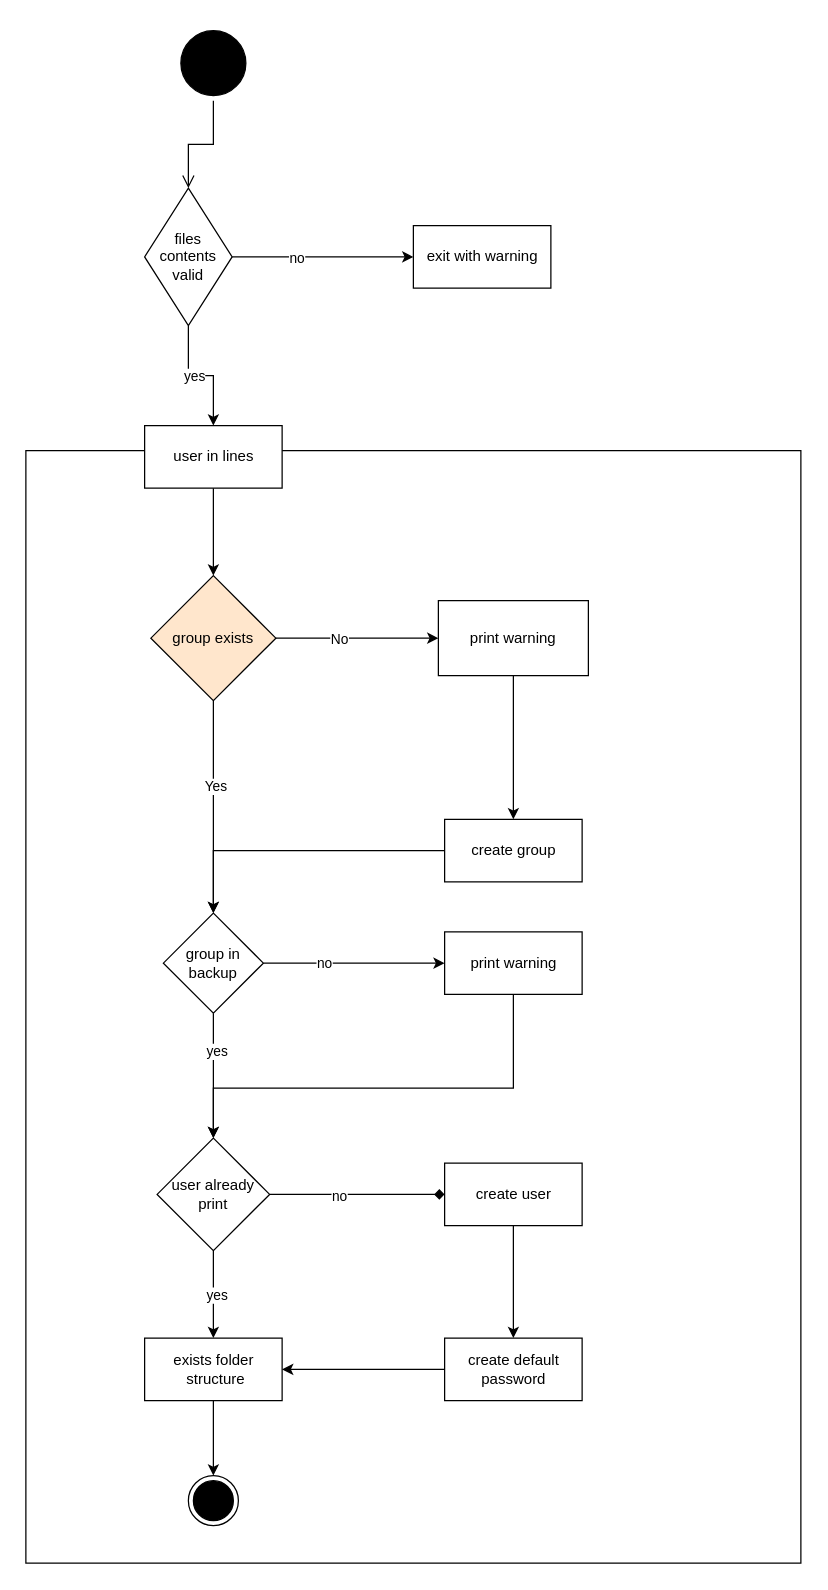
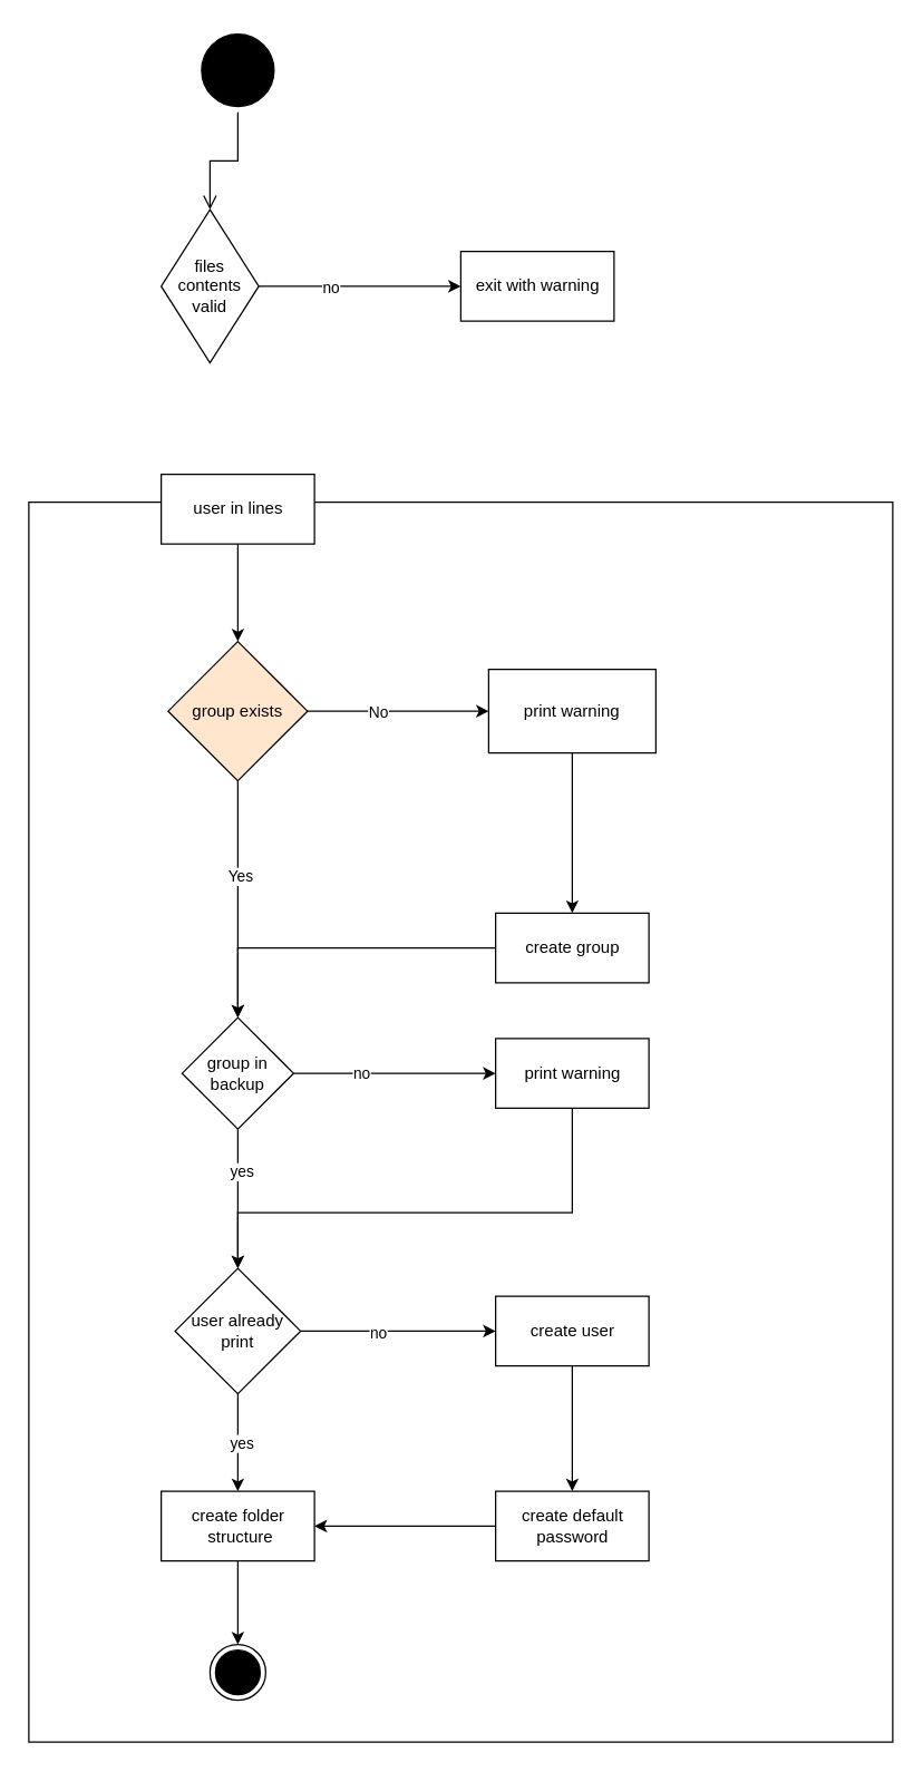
  <mxCell id="0" />
  <mxCell id="1" parent="0" />
  <mxCell id="2" value="" style="html=1;fillColor=none;strokeColor=default;" vertex="1" parent="1"><mxGeometry x="20" y="360" width="620" height="890" as="geometry" /></mxCell>
  <mxCell id="3" style="edgeStyle=orthogonalEdgeStyle;rounded=0;orthogonalLoop=1;jettySize=auto;html=1;" edge="1" parent="1" source="7" target="18"><mxGeometry relative="1" as="geometry"><mxPoint x="170" y="740" as="targetPoint" /></mxGeometry></mxCell>
  <mxCell id="4" value="Yes" style="edgeLabel;html=1;align=center;verticalAlign=middle;resizable=0;points=[];" vertex="1" connectable="0" parent="3"><mxGeometry x="-0.2" y="1" relative="1" as="geometry"><mxPoint as="offset" /></mxGeometry></mxCell>
  <mxCell id="5" style="edgeStyle=orthogonalEdgeStyle;rounded=0;orthogonalLoop=1;jettySize=auto;html=1;" edge="1" parent="1" source="7" target="9"><mxGeometry relative="1" as="geometry"><mxPoint x="320" y="510" as="targetPoint" /></mxGeometry></mxCell>
  <mxCell id="6" value="No" style="edgeLabel;html=1;align=center;verticalAlign=middle;resizable=0;points=[];" vertex="1" connectable="0" parent="5"><mxGeometry x="-0.23" relative="1" as="geometry"><mxPoint as="offset" /></mxGeometry></mxCell>
  <mxCell id="7" value="group exists" style="rhombus;whiteSpace=wrap;html=1;aspect=fixed;fillColor=#ffe6cc;" vertex="1" parent="1"><mxGeometry x="120" y="460" width="100" height="100" as="geometry" /></mxCell>
  <mxCell id="8" style="edgeStyle=orthogonalEdgeStyle;rounded=0;orthogonalLoop=1;jettySize=auto;html=1;" edge="1" parent="1" source="9" target="13"><mxGeometry relative="1" as="geometry"><mxPoint x="350" y="680" as="targetPoint" /><Array as="points"><mxPoint x="400" y="680" /></Array></mxGeometry></mxCell>
  <mxCell id="9" value="print warning" style="rounded=0;whiteSpace=wrap;html=1;" vertex="1" parent="1"><mxGeometry x="350" y="480" width="120" height="60" as="geometry" /></mxCell>
  <mxCell id="10" style="edgeStyle=orthogonalEdgeStyle;rounded=0;orthogonalLoop=1;jettySize=auto;html=1;entryX=0.5;entryY=0;entryDx=0;entryDy=0;" edge="1" parent="1" source="11" target="7"><mxGeometry relative="1" as="geometry" /></mxCell>
  <mxCell id="11" value="user in lines" style="html=1;" vertex="1" parent="1"><mxGeometry x="115" y="340" width="110" height="50" as="geometry" /></mxCell>
  <mxCell id="12" style="edgeStyle=orthogonalEdgeStyle;rounded=0;orthogonalLoop=1;jettySize=auto;html=1;entryX=0.5;entryY=0;entryDx=0;entryDy=0;" edge="1" parent="1" source="13" target="18"><mxGeometry relative="1" as="geometry"><mxPoint x="230" y="700" as="targetPoint" /></mxGeometry></mxCell>
  <mxCell id="13" value="create group" style="html=1;strokeColor=default;fillColor=none;" vertex="1" parent="1"><mxGeometry x="355" y="655" width="110" height="50" as="geometry" /></mxCell>
  <mxCell id="14" style="edgeStyle=orthogonalEdgeStyle;rounded=0;orthogonalLoop=1;jettySize=auto;html=1;" edge="1" parent="1" source="18" target="20"><mxGeometry relative="1" as="geometry"><mxPoint x="300" y="770" as="targetPoint" /></mxGeometry></mxCell>
  <mxCell id="15" value="no" style="edgeLabel;html=1;align=center;verticalAlign=middle;resizable=0;points=[];" vertex="1" connectable="0" parent="14"><mxGeometry x="-0.333" y="1" relative="1" as="geometry"><mxPoint as="offset" /></mxGeometry></mxCell>
  <mxCell id="16" style="edgeStyle=orthogonalEdgeStyle;rounded=0;orthogonalLoop=1;jettySize=auto;html=1;" edge="1" parent="1" source="18" target="25"><mxGeometry relative="1" as="geometry"><mxPoint x="170" y="915" as="targetPoint" /></mxGeometry></mxCell>
  <mxCell id="17" value="yes" style="edgeLabel;html=1;align=center;verticalAlign=middle;resizable=0;points=[];" vertex="1" connectable="0" parent="16"><mxGeometry x="-0.399" y="2" relative="1" as="geometry"><mxPoint as="offset" /></mxGeometry></mxCell>
  <mxCell id="18" value="group in backup" style="rhombus;whiteSpace=wrap;html=1;strokeColor=default;fillColor=none;" vertex="1" parent="1"><mxGeometry x="130" y="730" width="80" height="80" as="geometry" /></mxCell>
  <mxCell id="19" style="edgeStyle=orthogonalEdgeStyle;rounded=0;orthogonalLoop=1;jettySize=auto;html=1;entryX=0.5;entryY=0;entryDx=0;entryDy=0;" edge="1" parent="1" source="20" target="25"><mxGeometry relative="1" as="geometry"><mxPoint x="300" y="900" as="targetPoint" /><Array as="points"><mxPoint x="410" y="870" /><mxPoint x="170" y="870" /></Array></mxGeometry></mxCell>
  <mxCell id="20" value="print warning" style="html=1;strokeColor=default;fillColor=none;" vertex="1" parent="1"><mxGeometry x="355" y="745" width="110" height="50" as="geometry" /></mxCell>
  <mxCell id="21" style="edgeStyle=orthogonalEdgeStyle;rounded=0;orthogonalLoop=1;jettySize=auto;html=1;" edge="1" parent="1" source="25" target="27"><mxGeometry relative="1" as="geometry"><mxPoint x="170" y="1040" as="targetPoint" /></mxGeometry></mxCell>
  <mxCell id="22" value="yes" style="edgeLabel;html=1;align=center;verticalAlign=middle;resizable=0;points=[];" vertex="1" connectable="0" parent="21"><mxGeometry x="-0.014" y="2" relative="1" as="geometry"><mxPoint as="offset" /></mxGeometry></mxCell>
- <mxCell id="23" style="edgeStyle=orthogonalEdgeStyle;rounded=0;orthogonalLoop=1;jettySize=auto;html=1;endArrow=diamond;" edge="1" parent="1" source="25" target="29"><mxGeometry relative="1" as="geometry"><mxPoint x="320" y="955" as="targetPoint" /></mxGeometry></mxCell>
+ <mxCell id="23" style="edgeStyle=orthogonalEdgeStyle;rounded=0;orthogonalLoop=1;jettySize=auto;html=1;" edge="1" parent="1" source="25" target="29"><mxGeometry relative="1" as="geometry"><mxPoint x="320" y="955" as="targetPoint" /></mxGeometry></mxCell>
  <mxCell id="24" value="no" style="edgeLabel;html=1;align=center;verticalAlign=middle;resizable=0;points=[];" vertex="1" connectable="0" parent="23"><mxGeometry x="-0.208" y="-1" relative="1" as="geometry"><mxPoint as="offset" /></mxGeometry></mxCell>
  <mxCell id="25" value="user already print" style="rhombus;whiteSpace=wrap;html=1;strokeColor=default;fillColor=none;aspect=fixed;" vertex="1" parent="1"><mxGeometry x="125" y="910" width="90" height="90" as="geometry" /></mxCell>
  <mxCell id="26" style="edgeStyle=orthogonalEdgeStyle;rounded=0;orthogonalLoop=1;jettySize=auto;html=1;entryX=0.5;entryY=0;entryDx=0;entryDy=0;" edge="1" parent="1" source="27" target="40"><mxGeometry relative="1" as="geometry"><mxPoint x="170" y="1170" as="targetPoint" /></mxGeometry></mxCell>
- <mxCell id="27" value="exists folder&lt;br&gt;&amp;nbsp;structure" style="html=1;strokeColor=default;fillColor=none;" vertex="1" parent="1"><mxGeometry x="115" y="1070" width="110" height="50" as="geometry" /></mxCell>
+ <mxCell id="27" value="create folder&lt;br&gt;&amp;nbsp;structure" style="html=1;strokeColor=default;fillColor=none;" vertex="1" parent="1"><mxGeometry x="115" y="1070" width="110" height="50" as="geometry" /></mxCell>
  <mxCell id="28" style="edgeStyle=orthogonalEdgeStyle;rounded=0;orthogonalLoop=1;jettySize=auto;html=1;" edge="1" parent="1" source="29" target="31"><mxGeometry relative="1" as="geometry"><mxPoint x="410" y="1040" as="targetPoint" /></mxGeometry></mxCell>
  <mxCell id="29" value="create user" style="html=1;strokeColor=default;fillColor=none;" vertex="1" parent="1"><mxGeometry x="355" y="930" width="110" height="50" as="geometry" /></mxCell>
  <mxCell id="30" style="edgeStyle=orthogonalEdgeStyle;rounded=0;orthogonalLoop=1;jettySize=auto;html=1;entryX=1;entryY=0.5;entryDx=0;entryDy=0;" edge="1" parent="1" source="31" target="27"><mxGeometry relative="1" as="geometry" /></mxCell>
  <mxCell id="31" value="create default &lt;br&gt;password" style="html=1;strokeColor=default;fillColor=none;" vertex="1" parent="1"><mxGeometry x="355" y="1070" width="110" height="50" as="geometry" /></mxCell>
- <mxCell id="32" style="edgeStyle=orthogonalEdgeStyle;rounded=0;orthogonalLoop=1;jettySize=auto;html=1;entryX=0.5;entryY=0;entryDx=0;entryDy=0;" edge="1" parent="1" source="36" target="11"><mxGeometry relative="1" as="geometry" /></mxCell>
- <mxCell id="33" value="yes" style="edgeLabel;html=1;align=center;verticalAlign=middle;resizable=0;points=[];" vertex="1" connectable="0" parent="32"><mxGeometry x="-0.13" relative="1" as="geometry"><mxPoint as="offset" /></mxGeometry></mxCell>
  <mxCell id="34" style="edgeStyle=orthogonalEdgeStyle;rounded=0;orthogonalLoop=1;jettySize=auto;html=1;" edge="1" parent="1" source="36" target="37"><mxGeometry relative="1" as="geometry"><mxPoint x="330" y="205" as="targetPoint" /></mxGeometry></mxCell>
  <mxCell id="35" value="no" style="edgeLabel;html=1;align=center;verticalAlign=middle;resizable=0;points=[];" vertex="1" connectable="0" parent="34"><mxGeometry x="-0.295" relative="1" as="geometry"><mxPoint as="offset" /></mxGeometry></mxCell>
  <mxCell id="36" value="files contents&lt;br&gt;valid" style="rhombus;whiteSpace=wrap;html=1;strokeColor=default;fillColor=none;aspect=fixed;" vertex="1" parent="1"><mxGeometry x="115" y="150" width="70" height="110" as="geometry" /></mxCell>
  <mxCell id="37" value="exit with warning" style="html=1;strokeColor=default;fillColor=none;" vertex="1" parent="1"><mxGeometry x="330" y="180" width="110" height="50" as="geometry" /></mxCell>
  <mxCell id="38" value="" style="ellipse;html=1;shape=startState;fillColor=#000000;strokeColor=#000000;aspect=fixed;" vertex="1" parent="1"><mxGeometry x="140" y="20" width="60" height="60" as="geometry" /></mxCell>
  <mxCell id="39" value="" style="edgeStyle=orthogonalEdgeStyle;html=1;verticalAlign=bottom;endArrow=open;endSize=8;strokeColor=#000000;rounded=0;entryX=0.5;entryY=0;entryDx=0;entryDy=0;" edge="1" source="38" parent="1" target="36"><mxGeometry relative="1" as="geometry"><mxPoint x="170" y="140" as="targetPoint" /></mxGeometry></mxCell>
  <mxCell id="40" value="" style="ellipse;html=1;shape=endState;fillColor=#000000;strokeColor=#000000;" vertex="1" parent="1"><mxGeometry x="150" y="1180" width="40" height="40" as="geometry" /></mxCell>
